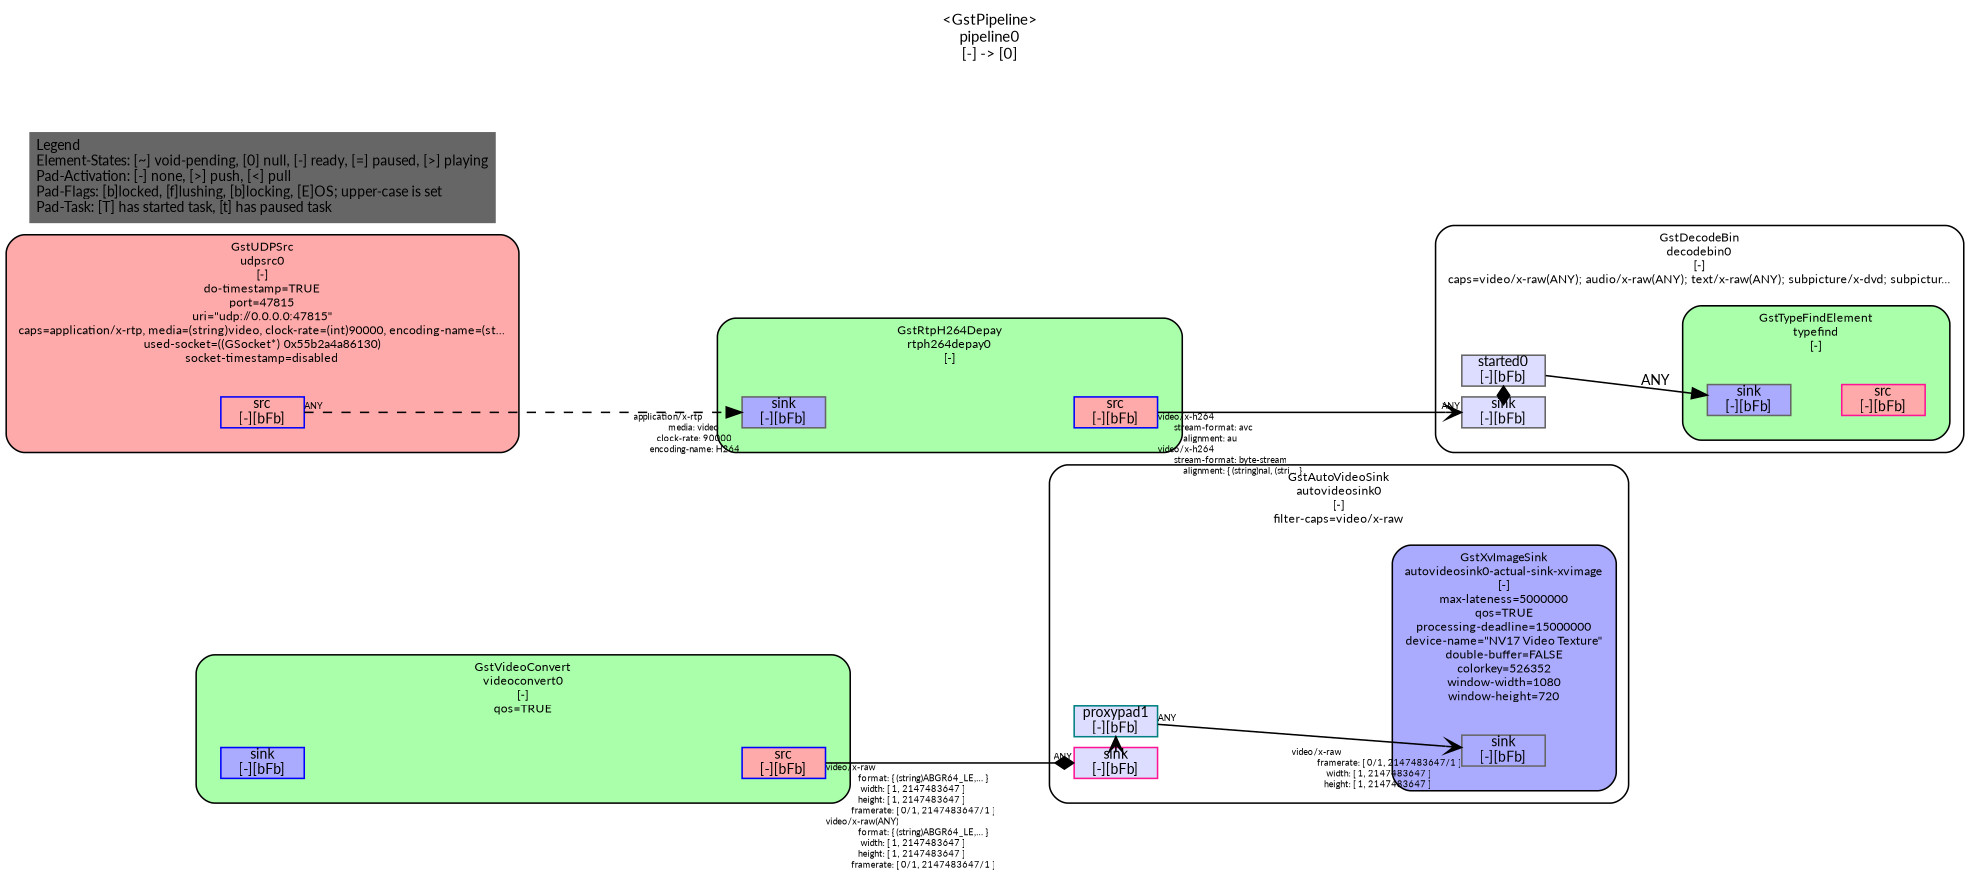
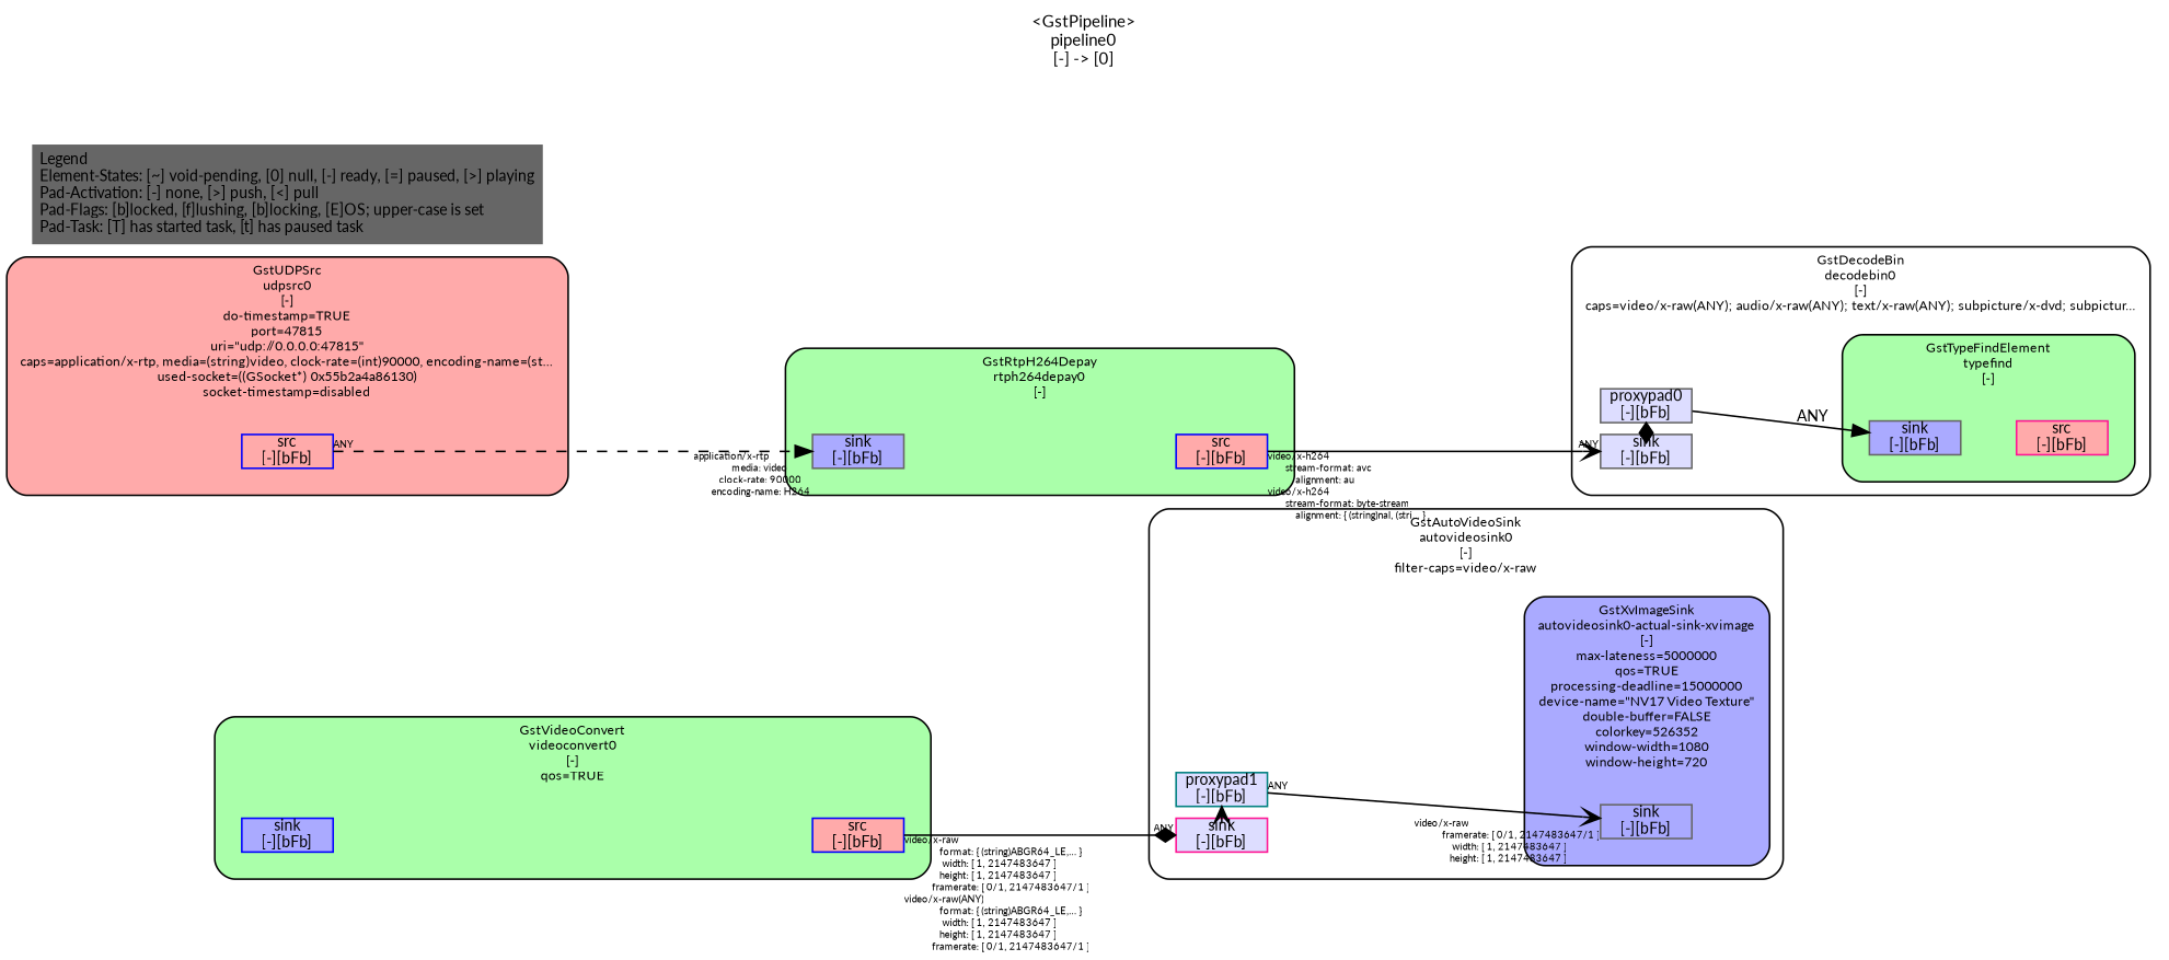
  digraph {
    fontname=Lato
    fontsize=10
    label="<GstPipeline>\npipeline0\n[-] -> [0]"
    labelloc=t
    nodesep=.1
    rankdir=LR
    ranksep=.2
    node [color=gray40 fillcolor="#ddddff" fontname=Lato fontsize=9 margin="0.0,0.0" shape=box style="filled,solid"]
    edge [fontname=Lato fontsize=9 labelfontsize=6 style=solid]
    n1 [color=teal height=0.2 label="proxypad1\n[-][bFb]"]
    n2 [color=deeppink height=0.2 label="sink\n[-][bFb]"]
    n3 [fillcolor="#aaaaff" height=0.2 label="sink\n[-][bFb]"]
    n4 [color=blue fillcolor="#ffaaaa" height=0.2 label="src\n[-][bFb]"]
    n5 [color=blue fillcolor="#aaaaff" height=0.2 label="sink\n[-][bFb]"]
    n6 [color=blue fillcolor="#ffaaaa" height=0.2 label="src\n[-][bFb]"]
-   n7 [height=0.2 label="started0\n[-][bFb]"]
+   n7 [height=0.2 label="proxypad0\n[-][bFb]"]
    n8 [height=0.2 label="sink\n[-][bFb]"]
    n9 [fillcolor="#aaaaff" height=0.2 label="sink\n[-][bFb]"]
    n10 [color=deeppink fillcolor="#ffaaaa" height=0.2 label="src\n[-][bFb]"]
    n11 [fillcolor="#aaaaff" height=0.2 label="sink\n[-][bFb]"]
    n12 [color=blue fillcolor="#ffaaaa" height=0.2 label="src\n[-][bFb]"]
    n13 [label="Legend\lElement-States: [~] void-pending, [0] null, [-] ready, [=] paused, [>] playing\lPad-Activation: [-] none, [>] push, [<] pull\lPad-Flags: [b]locked, [f]lushing, [b]locking, [E]OS; upper-case is set\lPad-Task: [T] has started task, [t] has paused task\l" margin="0.05,0.05" style=filled fillcolor=""]
    subgraph cluster_1 {
      color=black
      fillcolor="#ffffff"
      fontsize=8
      label="GstAutoVideoSink\nautovideosink0\n[-]\nfilter-caps=video/x-raw"
      style="filled,rounded"
      subgraph cluster_2 {
        color=black
        fillcolor="#ffffff"
        fontsize=8
        label=""
        style=invis
        n1
        n2
      }
      subgraph cluster_3 {
        color=black
        fillcolor="#aaaaff"
        fontsize=8
        label="GstXvImageSink\nautovideosink0-actual-sink-xvimage\n[-]\nmax-lateness=5000000\nqos=TRUE\nprocessing-deadline=15000000\ndevice-name=\"NV17 Video Texture\"\ndouble-buffer=FALSE\ncolorkey=526352\nwindow-width=1080\nwindow-height=720"
        style="filled,rounded"
        subgraph cluster_4 {
          color=black
          fillcolor="#aaaaff"
          fontsize=8
          label=""
          style=invis
          n3
        }
      }
    }
    subgraph cluster_5 {
      color=black
      fillcolor="#ffaaaa"
      fontsize=8
      label="GstUDPSrc\nudpsrc0\n[-]\ndo-timestamp=TRUE\nport=47815\nuri=\"udp://0.0.0.0:47815\"\ncaps=application/x-rtp, media=(string)video, clock-rate=(int)90000, encoding-name=(st…\nused-socket=((GSocket*) 0x55b2a4a86130)\nsocket-timestamp=disabled"
      style="filled,rounded"
      subgraph cluster_6 {
        color=black
        fillcolor="#ffaaaa"
        fontsize=8
        label=""
        style=invis
        n4
      }
    }
    subgraph cluster_7 {
      color=black
      fillcolor="#aaffaa"
      fontsize=8
      label="GstVideoConvert\nvideoconvert0\n[-]\nqos=TRUE"
      style="filled,rounded"
      subgraph cluster_8 {
        color=black
        fillcolor="#aaffaa"
        fontsize=8
        label=""
        style=invis
        n5
      }
      subgraph cluster_9 {
        color=black
        fillcolor="#aaffaa"
        fontsize=8
        label=""
        style=invis
        n6
      }
    }
    subgraph cluster_10 {
      color=black
      fillcolor="#ffffff"
      fontsize=8
      label="GstDecodeBin\ndecodebin0\n[-]\ncaps=video/x-raw(ANY); audio/x-raw(ANY); text/x-raw(ANY); subpicture/x-dvd; subpictur…"
      style="filled,rounded"
      subgraph cluster_11 {
        color=black
        fillcolor="#ffffff"
        fontsize=8
        label=""
        style=invis
        n7
        n8
      }
      subgraph cluster_12 {
        color=black
        fillcolor="#aaffaa"
        fontsize=8
        label="GstTypeFindElement\ntypefind\n[-]"
        style="filled,rounded"
        subgraph cluster_13 {
          color=black
          fillcolor="#aaffaa"
          fontsize=8
          label=""
          style=invis
          n9
        }
        subgraph cluster_14 {
          color=black
          fillcolor="#aaffaa"
          fontsize=8
          label=""
          style=invis
          n10
        }
      }
    }
    subgraph cluster_15 {
      color=black
      fillcolor="#aaffaa"
      fontsize=8
      label="GstRtpH264Depay\nrtph264depay0\n[-]"
      style="filled,rounded"
      subgraph cluster_16 {
        color=black
        fillcolor="#aaffaa"
        fontsize=8
        label=""
        style=invis
        n11
      }
      subgraph cluster_17 {
        color=black
        fillcolor="#aaffaa"
        fontsize=8
        label=""
        style=invis
        n12
      }
    }
    n1 -> n3 [headlabel="video/x-raw\l           framerate: [ 0/1, 2147483647/1 ]\l               width: [ 1, 2147483647 ]\l              height: [ 1, 2147483647 ]\l" label="                                                  " labelangle=0 labeldistance=10 taillabel=ANY arrowhead=vee]
    n2 -> n1 [minlen=0 style=dashed arrowhead=vee]
    n4 -> n11 [headlabel="application/x-rtp\l               media: video\l          clock-rate: 90000\l       encoding-name: H264\l" label="                                                  " labelangle=0 labeldistance=10 taillabel=ANY style=dashed arrowhead=normal]
    n5 -> n6 [style=invis]
    n6 -> n2 [headlabel=ANY label="                                                  " labelangle=0 labeldistance=10 taillabel="video/x-raw\l              format: { (string)ABGR64_LE,... }\l               width: [ 1, 2147483647 ]\l              height: [ 1, 2147483647 ]\l           framerate: [ 0/1, 2147483647/1 ]\lvideo/x-raw(ANY)\l              format: { (string)ABGR64_LE,... }\l               width: [ 1, 2147483647 ]\l              height: [ 1, 2147483647 ]\l           framerate: [ 0/1, 2147483647/1 ]\l" arrowhead=diamond]
    n7 -> n9 [label=ANY arrowhead=normal]
    n8 -> n7 [minlen=0 arrowhead=diamond]
    n9 -> n10 [style=invis]
    n11 -> n12 [style=invis]
    n12 -> n8 [headlabel=ANY label="                                                  " labelangle=0 labeldistance=10 taillabel="video/x-h264\l       stream-format: avc\l           alignment: au\lvideo/x-h264\l       stream-format: byte-stream\l           alignment: { (string)nal, (stri... }\l" arrowhead=vee]
  }
